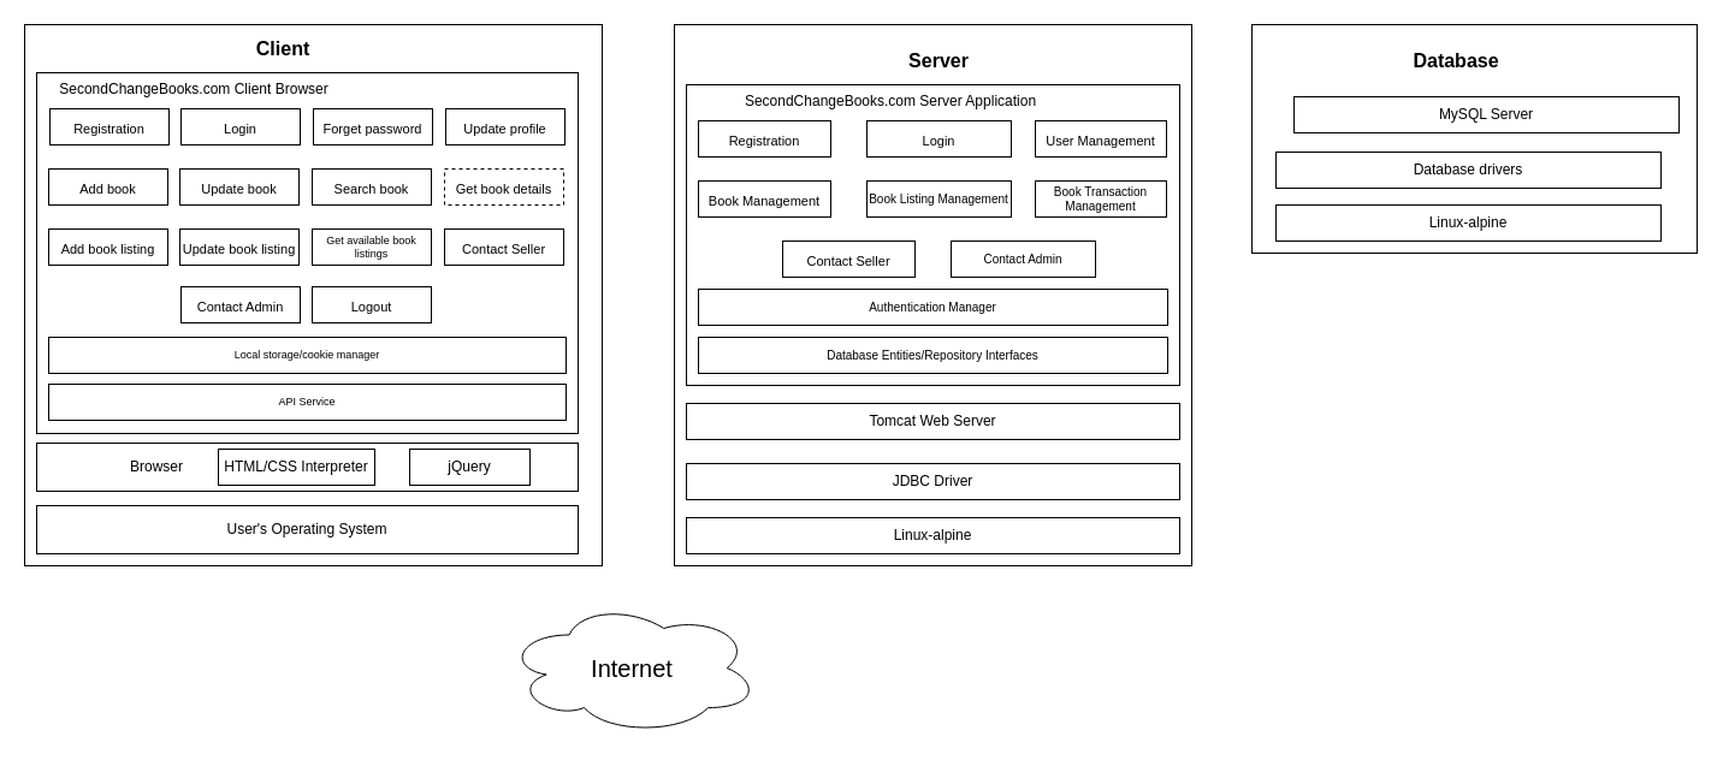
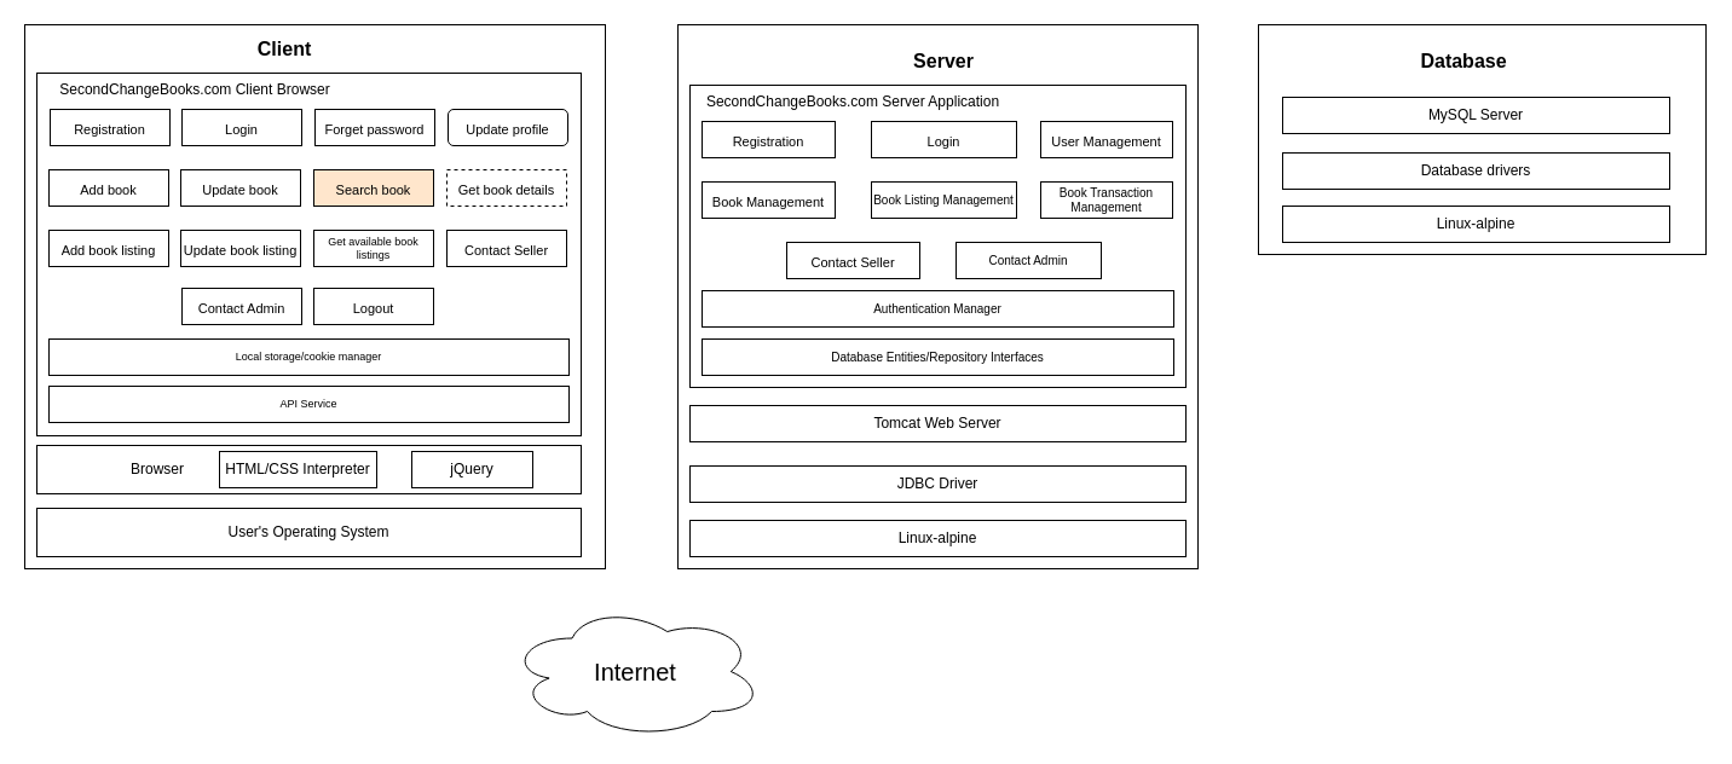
  <mxCell id="0" />
  <mxCell id="1" parent="0" />
  <mxCell id="2" value="" style="rounded=0;whiteSpace=wrap;html=1;" vertex="1" parent="1"><mxGeometry x="20" y="20" width="480" height="450" as="geometry" /></mxCell>
  <mxCell id="3" value="User's Operating System" style="rounded=0;whiteSpace=wrap;html=1;" vertex="1" parent="1"><mxGeometry x="30" y="420" width="450" height="40" as="geometry" /></mxCell>
  <mxCell id="4" value="Browser" style="rounded=0;whiteSpace=wrap;html=1;spacingLeft=-250;" vertex="1" parent="1"><mxGeometry x="30" y="368" width="450" height="40" as="geometry" /></mxCell>
  <mxCell id="5" value="" style="rounded=0;whiteSpace=wrap;html=1;" vertex="1" parent="1"><mxGeometry x="30" y="60" width="450" height="300" as="geometry" /></mxCell>
  <mxCell id="6" value="Client" style="text;html=1;strokeColor=none;fillColor=none;align=center;verticalAlign=middle;whiteSpace=wrap;rounded=0;fontSize=16;fontStyle=1" vertex="1" parent="1"><mxGeometry x="215" y="30" width="40" height="20" as="geometry" /></mxCell>
  <mxCell id="7" value="&lt;font style=&quot;font-size: 11px&quot;&gt;Registration&lt;br&gt;&lt;/font&gt;" style="rounded=0;whiteSpace=wrap;html=1;fontSize=16;" vertex="1" parent="1"><mxGeometry x="41" y="90" width="99" height="30" as="geometry" /></mxCell>
  <mxCell id="8" value="SecondChangeBooks.com Client Browser" style="text;html=1;strokeColor=none;fillColor=none;align=center;verticalAlign=middle;whiteSpace=wrap;rounded=0;fontSize=12;" vertex="1" parent="1"><mxGeometry x="26" y="64" width="270" height="20" as="geometry" /></mxCell>
  <mxCell id="9" value="HTML/CSS Interpreter" style="rounded=0;whiteSpace=wrap;html=1;fontSize=12;" vertex="1" parent="1"><mxGeometry x="181" y="373" width="130" height="30" as="geometry" /></mxCell>
  <mxCell id="10" value="jQuery" style="rounded=0;whiteSpace=wrap;html=1;fontSize=12;" vertex="1" parent="1"><mxGeometry x="340" y="373" width="100" height="30" as="geometry" /></mxCell>
  <mxCell id="11" value="&lt;font style=&quot;font-size: 11px&quot;&gt;Login&lt;br&gt;&lt;/font&gt;" style="rounded=0;whiteSpace=wrap;html=1;fontSize=16;" vertex="1" parent="1"><mxGeometry x="150" y="90" width="99" height="30" as="geometry" /></mxCell>
  <mxCell id="12" value="" style="rounded=0;whiteSpace=wrap;html=1;" vertex="1" parent="1"><mxGeometry x="560" y="20" width="430" height="450" as="geometry" /></mxCell>
  <mxCell id="13" value="Linux-alpine" style="rounded=0;whiteSpace=wrap;html=1;" vertex="1" parent="1"><mxGeometry x="570" y="430" width="410" height="30" as="geometry" /></mxCell>
  <mxCell id="14" value="Tomcat Web Server" style="rounded=0;whiteSpace=wrap;html=1;spacingLeft=0;" vertex="1" parent="1"><mxGeometry x="570" y="335" width="410" height="30" as="geometry" /></mxCell>
  <mxCell id="15" value="" style="rounded=0;whiteSpace=wrap;html=1;" vertex="1" parent="1"><mxGeometry x="570" y="70" width="410" height="250" as="geometry" /></mxCell>
  <mxCell id="16" value="Server" style="text;html=1;strokeColor=none;fillColor=none;align=center;verticalAlign=middle;whiteSpace=wrap;rounded=0;fontSize=16;fontStyle=1" vertex="1" parent="1"><mxGeometry x="760" y="40" width="40" height="20" as="geometry" /></mxCell>
- <mxCell id="17" value="SecondChangeBooks.com Server Application" style="text;html=1;strokeColor=none;fillColor=none;align=center;verticalAlign=middle;whiteSpace=wrap;rounded=0;fontSize=12;" vertex="1" parent="1"><mxGeometry x="605" y="74" width="270" height="20" as="geometry" /></mxCell>
+ <mxCell id="17" value="SecondChangeBooks.com Server Application" style="text;html=1;strokeColor=none;fillColor=none;align=center;verticalAlign=middle;whiteSpace=wrap;rounded=0;fontSize=12;" vertex="1" parent="1"><mxGeometry x="570" y="74" width="270" height="20" as="geometry" /></mxCell>
  <mxCell id="18" value="&lt;font style=&quot;font-size: 11px&quot;&gt;Forget password&lt;br&gt;&lt;/font&gt;" style="rounded=0;whiteSpace=wrap;html=1;fontSize=16;" vertex="1" parent="1"><mxGeometry x="260" y="90" width="99" height="30" as="geometry" /></mxCell>
- <mxCell id="19" value="&lt;font style=&quot;font-size: 11px&quot;&gt;Update profile&lt;br&gt;&lt;/font&gt;" style="rounded=0;whiteSpace=wrap;html=1;fontSize=16;" vertex="1" parent="1"><mxGeometry x="370" y="90" width="99" height="30" as="geometry" /></mxCell>
+ <mxCell id="19" value="&lt;font style=&quot;font-size: 11px&quot;&gt;Update profile&lt;br&gt;&lt;/font&gt;" style="whiteSpace=wrap;html=1;fontSize=16;rounded=1;" vertex="1" parent="1"><mxGeometry x="370" y="90" width="99" height="30" as="geometry" /></mxCell>
  <mxCell id="20" value="&lt;font style=&quot;font-size: 11px&quot;&gt;Add book&lt;br&gt;&lt;/font&gt;" style="rounded=0;whiteSpace=wrap;html=1;fontSize=16;" vertex="1" parent="1"><mxGeometry x="40" y="140" width="99" height="30" as="geometry" /></mxCell>
  <mxCell id="21" value="&lt;font style=&quot;font-size: 11px&quot;&gt;Update book&lt;br&gt;&lt;/font&gt;" style="rounded=0;whiteSpace=wrap;html=1;fontSize=16;" vertex="1" parent="1"><mxGeometry x="149" y="140" width="99" height="30" as="geometry" /></mxCell>
- <mxCell id="22" value="&lt;font style=&quot;font-size: 11px&quot;&gt;Search book&lt;br&gt;&lt;/font&gt;" style="rounded=0;whiteSpace=wrap;html=1;fontSize=16;" vertex="1" parent="1"><mxGeometry x="259" y="140" width="99" height="30" as="geometry" /></mxCell>
+ <mxCell id="22" value="&lt;font style=&quot;font-size: 11px&quot;&gt;Search book&lt;br&gt;&lt;/font&gt;" style="rounded=0;whiteSpace=wrap;html=1;fontSize=16;fillColor=#ffe6cc;" vertex="1" parent="1"><mxGeometry x="259" y="140" width="99" height="30" as="geometry" /></mxCell>
  <mxCell id="23" value="&lt;font style=&quot;font-size: 11px&quot;&gt;Get book details&lt;br&gt;&lt;/font&gt;" style="rounded=0;whiteSpace=wrap;html=1;fontSize=16;dashed=1;" vertex="1" parent="1"><mxGeometry x="369" y="140" width="99" height="30" as="geometry" /></mxCell>
  <mxCell id="24" value="&lt;font style=&quot;font-size: 11px&quot;&gt;Add book listing&lt;br&gt;&lt;/font&gt;" style="rounded=0;whiteSpace=wrap;html=1;fontSize=16;" vertex="1" parent="1"><mxGeometry x="40" y="190" width="99" height="30" as="geometry" /></mxCell>
  <mxCell id="25" value="&lt;font style=&quot;font-size: 11px&quot;&gt;Update book listing&lt;br&gt;&lt;/font&gt;" style="rounded=0;whiteSpace=wrap;html=1;fontSize=16;" vertex="1" parent="1"><mxGeometry x="149" y="190" width="99" height="30" as="geometry" /></mxCell>
  <mxCell id="26" value="&lt;font style=&quot;font-size: 9px;&quot;&gt;Get available book listings&lt;br style=&quot;font-size: 9px;&quot;&gt;&lt;/font&gt;" style="rounded=0;whiteSpace=wrap;html=1;fontSize=9;" vertex="1" parent="1"><mxGeometry x="259" y="190" width="99" height="30" as="geometry" /></mxCell>
  <mxCell id="27" value="&lt;font style=&quot;font-size: 11px&quot;&gt;Contact Seller&lt;br&gt;&lt;/font&gt;" style="rounded=0;whiteSpace=wrap;html=1;fontSize=16;" vertex="1" parent="1"><mxGeometry x="369" y="190" width="99" height="30" as="geometry" /></mxCell>
  <mxCell id="28" value="&lt;font style=&quot;font-size: 11px&quot;&gt;Contact Admin&lt;br&gt;&lt;/font&gt;" style="rounded=0;whiteSpace=wrap;html=1;fontSize=16;" vertex="1" parent="1"><mxGeometry x="150" y="238" width="99" height="30" as="geometry" /></mxCell>
  <mxCell id="29" value="&lt;font style=&quot;font-size: 11px&quot;&gt;Logout&lt;br&gt;&lt;/font&gt;" style="rounded=0;whiteSpace=wrap;html=1;fontSize=16;" vertex="1" parent="1"><mxGeometry x="259" y="238" width="99" height="30" as="geometry" /></mxCell>
  <mxCell id="30" value="Local storage/cookie manager" style="rounded=0;whiteSpace=wrap;html=1;fontSize=9;" vertex="1" parent="1"><mxGeometry x="40" y="280" width="430" height="30" as="geometry" /></mxCell>
  <mxCell id="31" value="API Service" style="rounded=0;whiteSpace=wrap;html=1;fontSize=9;" vertex="1" parent="1"><mxGeometry x="40" y="319" width="430" height="30" as="geometry" /></mxCell>
  <mxCell id="32" value="JDBC Driver" style="rounded=0;whiteSpace=wrap;html=1;spacingLeft=0;" vertex="1" parent="1"><mxGeometry x="570" y="385" width="410" height="30" as="geometry" /></mxCell>
  <mxCell id="33" value="&lt;font style=&quot;font-size: 11px&quot;&gt;Registration&lt;br&gt;&lt;/font&gt;" style="rounded=0;whiteSpace=wrap;html=1;fontSize=16;" vertex="1" parent="1"><mxGeometry x="580" y="100" width="110" height="30" as="geometry" /></mxCell>
  <mxCell id="34" value="&lt;font style=&quot;font-size: 11px&quot;&gt;Login&lt;br&gt;&lt;/font&gt;" style="rounded=0;whiteSpace=wrap;html=1;fontSize=16;" vertex="1" parent="1"><mxGeometry x="720" y="100" width="120" height="30" as="geometry" /></mxCell>
  <mxCell id="35" value="&lt;font style=&quot;font-size: 11px&quot;&gt;User Management&lt;br&gt;&lt;/font&gt;" style="rounded=0;whiteSpace=wrap;html=1;fontSize=16;" vertex="1" parent="1"><mxGeometry x="860" y="100" width="109" height="30" as="geometry" /></mxCell>
  <mxCell id="36" value="&lt;font style=&quot;font-size: 11px&quot;&gt;Book Management&lt;br&gt;&lt;/font&gt;" style="rounded=0;whiteSpace=wrap;html=1;fontSize=16;" vertex="1" parent="1"><mxGeometry x="580" y="150" width="110" height="30" as="geometry" /></mxCell>
  <mxCell id="37" value="&lt;font style=&quot;font-size: 10px;&quot;&gt;Book Listing Management&lt;br style=&quot;font-size: 10px;&quot;&gt;&lt;/font&gt;" style="rounded=0;whiteSpace=wrap;html=1;fontSize=10;" vertex="1" parent="1"><mxGeometry x="720" y="150" width="120" height="30" as="geometry" /></mxCell>
  <mxCell id="38" value="&lt;font style=&quot;font-size: 10px;&quot;&gt;Book Transaction Management&lt;br style=&quot;font-size: 10px;&quot;&gt;&lt;/font&gt;" style="rounded=0;whiteSpace=wrap;html=1;fontSize=10;" vertex="1" parent="1"><mxGeometry x="860" y="150" width="109" height="30" as="geometry" /></mxCell>
  <mxCell id="39" value="&lt;font style=&quot;font-size: 11px&quot;&gt;Contact Seller&lt;br&gt;&lt;/font&gt;" style="rounded=0;whiteSpace=wrap;html=1;fontSize=16;" vertex="1" parent="1"><mxGeometry x="650" y="200" width="110" height="30" as="geometry" /></mxCell>
  <mxCell id="40" value="&lt;font style=&quot;font-size: 10px&quot;&gt;Contact Admin&lt;br style=&quot;font-size: 10px&quot;&gt;&lt;/font&gt;" style="rounded=0;whiteSpace=wrap;html=1;fontSize=10;" vertex="1" parent="1"><mxGeometry x="790" y="200" width="120" height="30" as="geometry" /></mxCell>
  <mxCell id="41" value="&lt;font style=&quot;font-size: 10px&quot;&gt;Authentication Manager&lt;br style=&quot;font-size: 10px&quot;&gt;&lt;/font&gt;" style="rounded=0;whiteSpace=wrap;html=1;fontSize=10;" vertex="1" parent="1"><mxGeometry x="580" y="240" width="390" height="30" as="geometry" /></mxCell>
  <mxCell id="42" value="&lt;font style=&quot;font-size: 10px&quot;&gt;Database Entities/Repository Interfaces&lt;br style=&quot;font-size: 10px&quot;&gt;&lt;/font&gt;" style="rounded=0;whiteSpace=wrap;html=1;fontSize=10;" vertex="1" parent="1"><mxGeometry x="580" y="280" width="390" height="30" as="geometry" /></mxCell>
  <mxCell id="43" value="Internet" style="ellipse;shape=cloud;whiteSpace=wrap;html=1;fontSize=20;" vertex="1" parent="1"><mxGeometry x="420" y="500" width="210" height="110" as="geometry" /></mxCell>
  <mxCell id="44" value="" style="rounded=0;whiteSpace=wrap;html=1;fontSize=10;" vertex="1" parent="1"><mxGeometry x="1040" y="20" width="370" height="190" as="geometry" /></mxCell>
  <mxCell id="45" value="Database" style="text;html=1;strokeColor=none;fillColor=none;align=center;verticalAlign=middle;whiteSpace=wrap;rounded=0;fontSize=16;fontStyle=1" vertex="1" parent="1"><mxGeometry x="1190" y="40" width="40" height="20" as="geometry" /></mxCell>
  <mxCell id="46" value="Linux-alpine" style="rounded=0;whiteSpace=wrap;html=1;" vertex="1" parent="1"><mxGeometry x="1060" y="170" width="320" height="30" as="geometry" /></mxCell>
  <mxCell id="47" value="Database drivers" style="rounded=0;whiteSpace=wrap;html=1;" vertex="1" parent="1"><mxGeometry x="1060" y="126" width="320" height="30" as="geometry" /></mxCell>
- <mxCell id="48" value="MySQL Server" style="rounded=0;whiteSpace=wrap;html=1;" vertex="1" parent="1"><mxGeometry x="1075" y="80" width="320" height="30" as="geometry" /></mxCell>
+ <mxCell id="48" value="MySQL Server" style="rounded=0;whiteSpace=wrap;html=1;" vertex="1" parent="1"><mxGeometry x="1060" y="80" width="320" height="30" as="geometry" /></mxCell>
